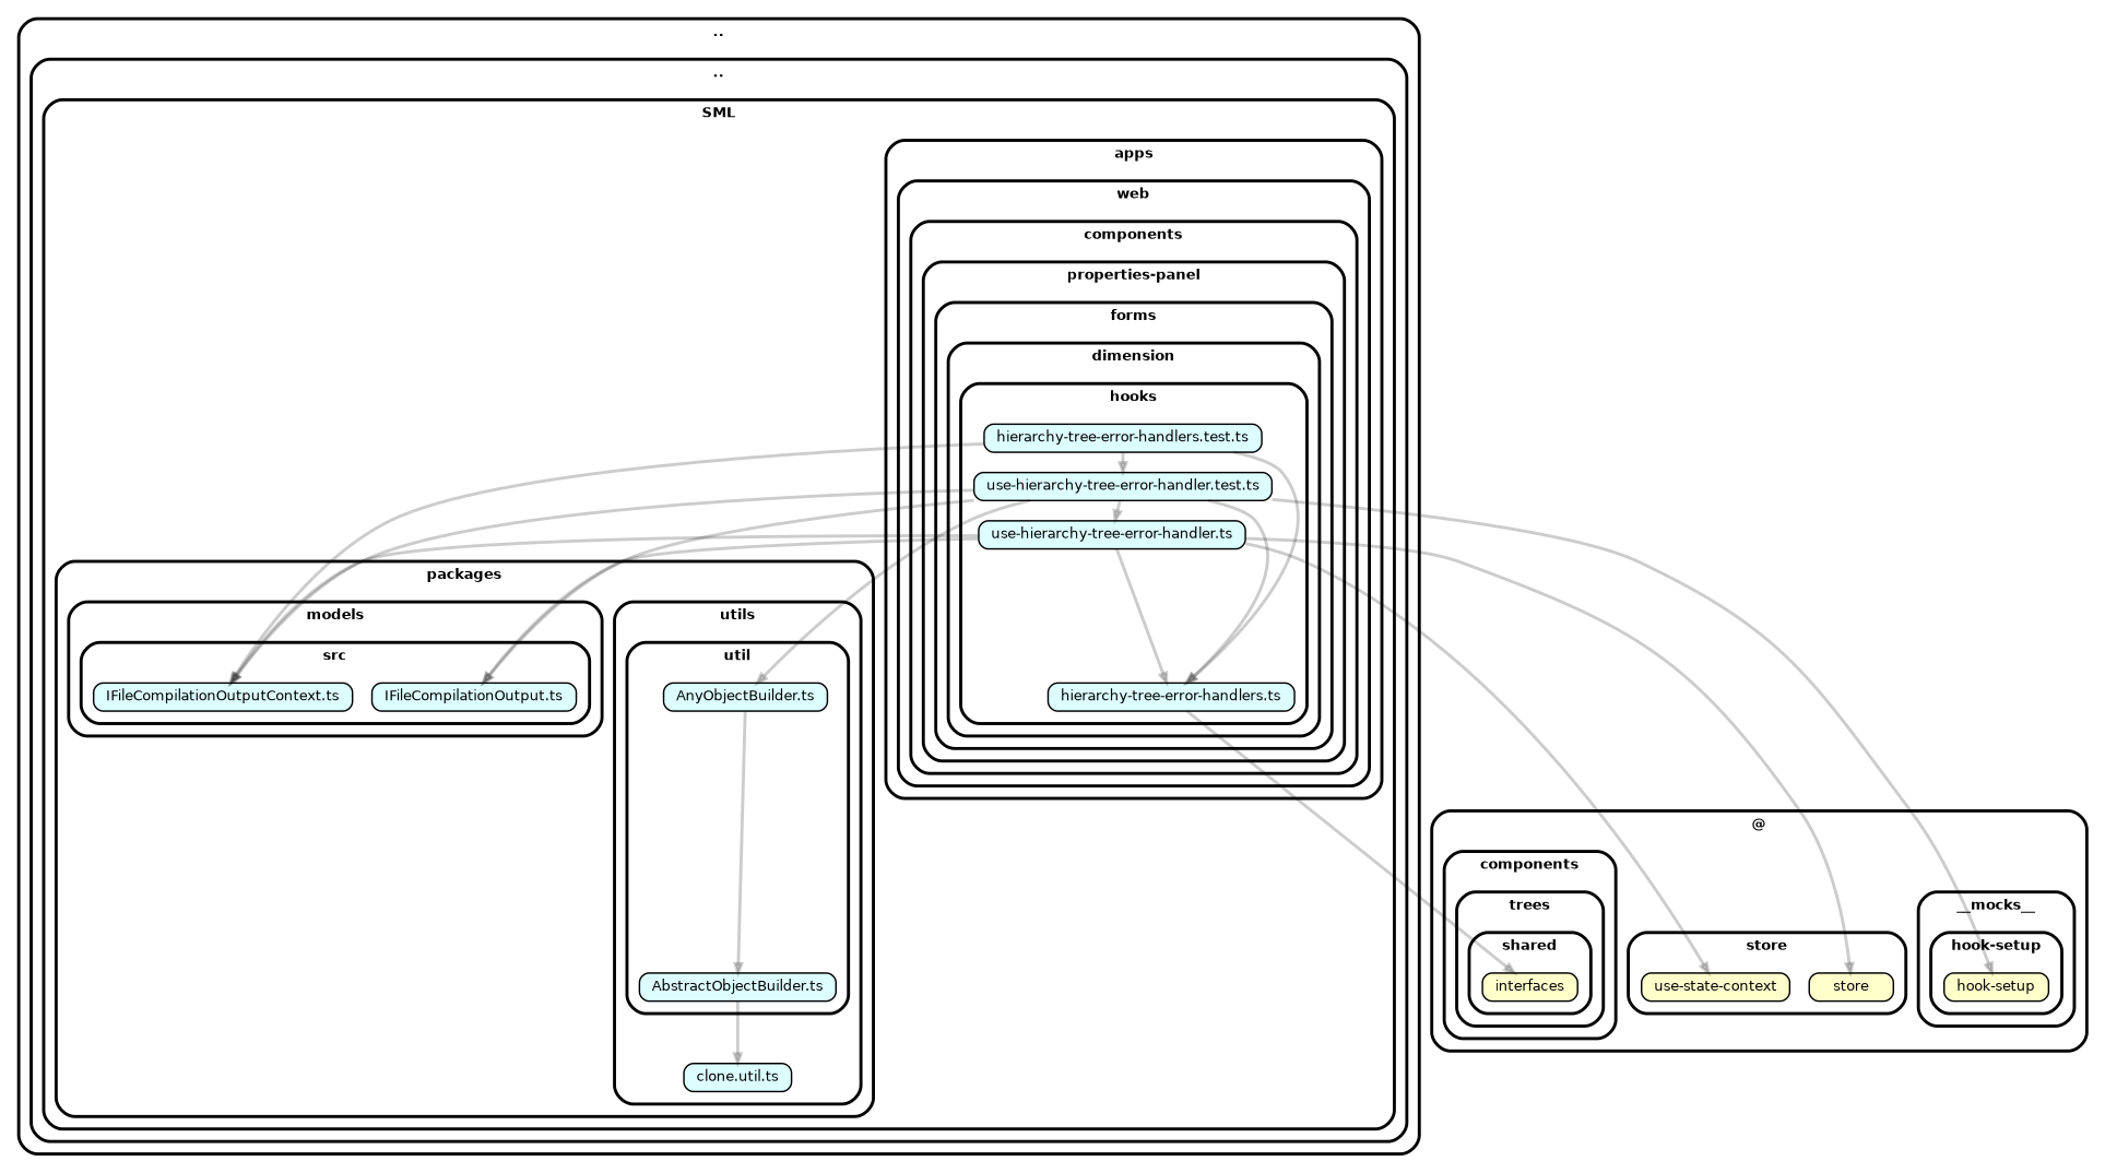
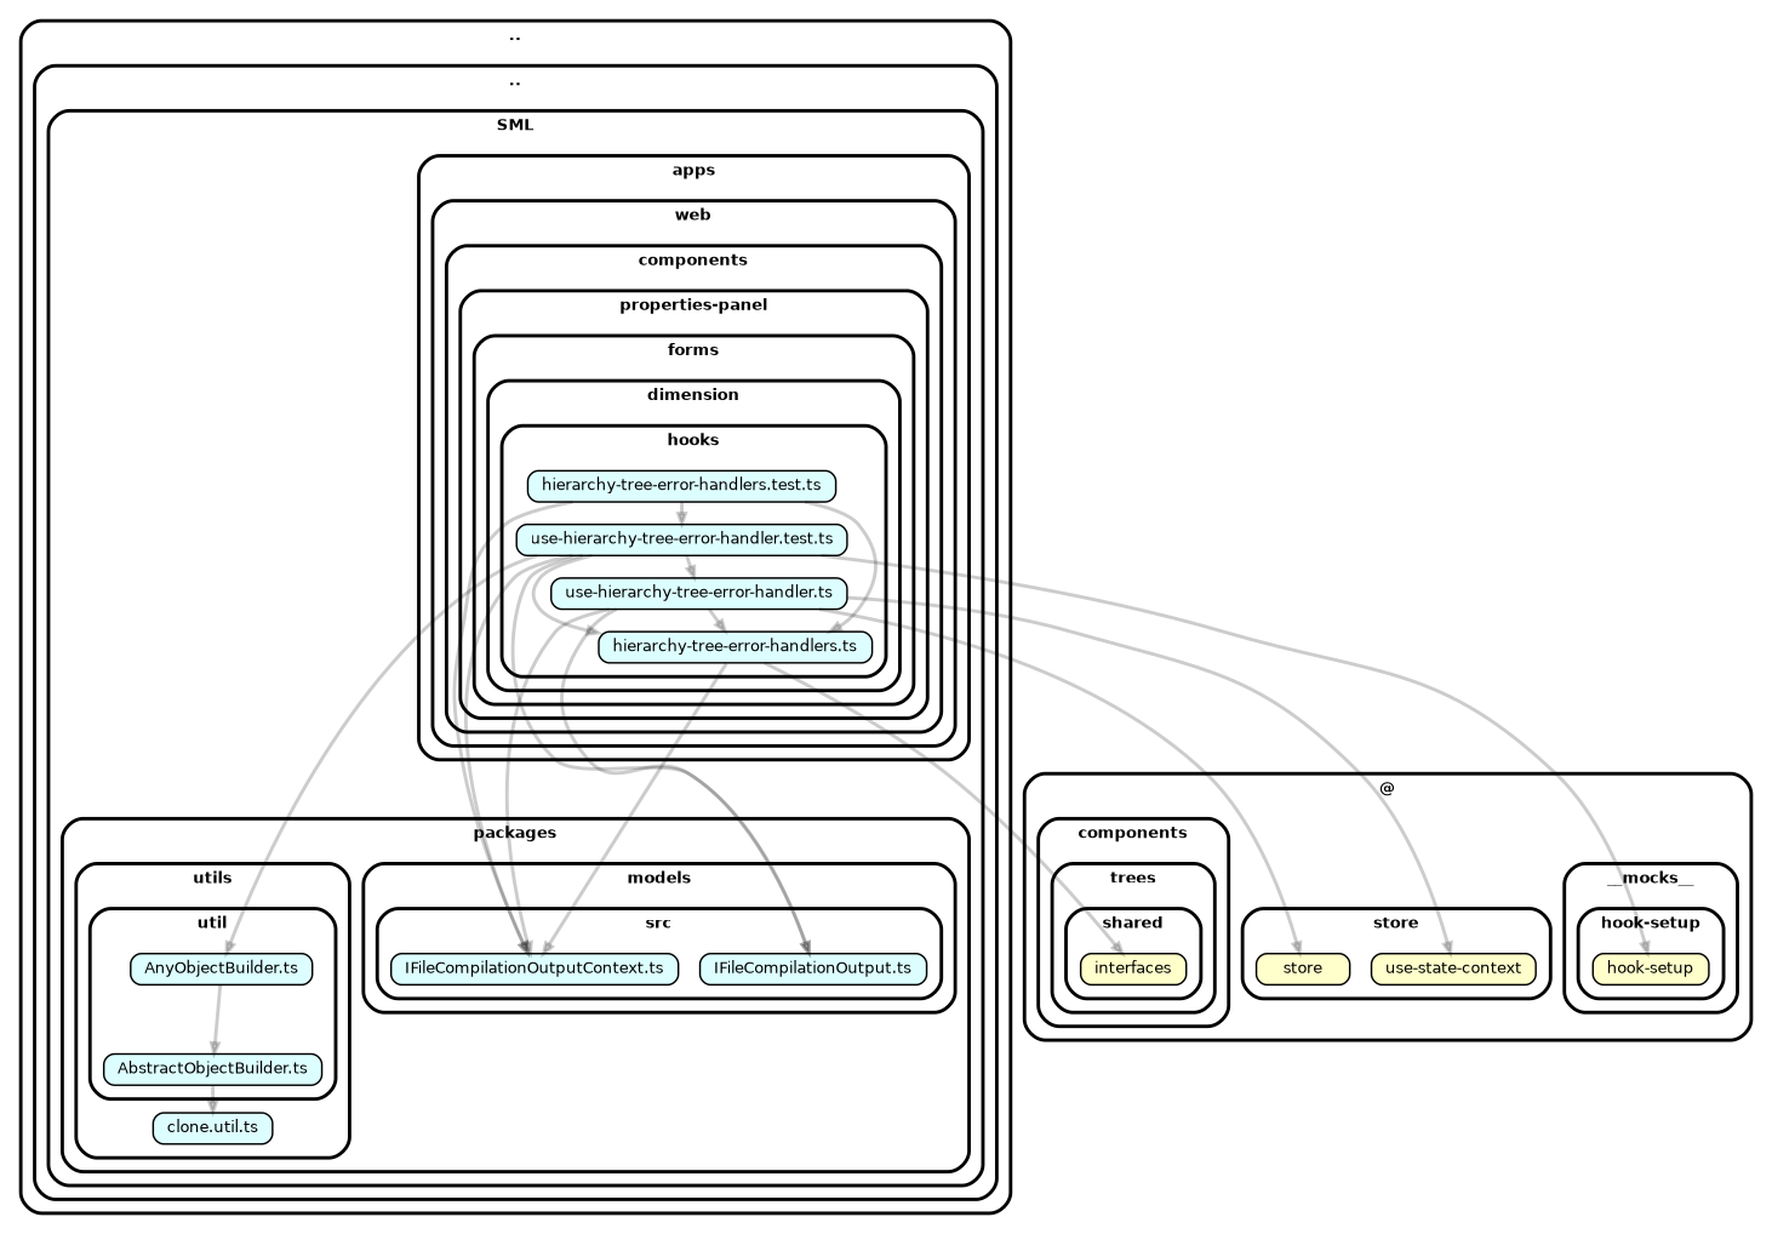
  strict digraph {
    compound=true
    fillcolor="#ffffff"
    fontname="Helvetica-bold"
    fontsize=9
    nodesep=0.16
    rankdir=TB
    ranksep=0.18
    splines=true
    style="rounded,bold,filled"
    node [color=black fillcolor="#ddfeff" fontcolor=black fontname=Helvetica fontsize=9 shape=box style="rounded, filled"]
    edge [arrowhead=normal arrowsize=0.6 color="#00000033" fontname=Helvetica fontsize=9 penwidth=2.0]
    n1 [height=0.2 label=<hierarchy-tree-error-handlers.test.ts>]
    n2 [height=0.2 label=<hierarchy-tree-error-handlers.ts>]
    n3 [height=0.2 label=<use-hierarchy-tree-error-handler.test.ts>]
    n4 [height=0.2 label=<use-hierarchy-tree-error-handler.ts>]
    n5 [height=0.2 label=<IFileCompilationOutputContext.ts>]
    n6 [height=0.2 label=<IFileCompilationOutput.ts>]
    n7 [height=0.2 label=<AnyObjectBuilder.ts>]
    n8 [height=0.2 label=<AbstractObjectBuilder.ts>]
    n9 [height=0.2 label=<clone.util.ts>]
    n10 [fillcolor="#ffffcc" height=0.2 label=<interfaces>]
    n11 [fillcolor="#ffffcc" height=0.2 label="hook-setup"]
    n12 [fillcolor="#ffffcc" height=0.2 label=store]
    n13 [fillcolor="#ffffcc" height=0.2 label=<use-state-context>]
    subgraph cluster_1 {
      label=".."
      subgraph cluster_2 {
        label=".."
        subgraph cluster_3 {
          label=SML
          subgraph cluster_4 {
            label=apps
            subgraph cluster_5 {
              label=web
              subgraph cluster_6 {
                label=components
                subgraph cluster_7 {
                  label="properties-panel"
                  subgraph cluster_8 {
                    label=forms
                    subgraph cluster_9 {
                      label=dimension
                      subgraph cluster_10 {
                        label=hooks
                        n1
                        n2
                        n3
                        n4
                      }
                    }
                  }
                }
              }
            }
          }
          subgraph cluster_11 {
            label=packages
            subgraph cluster_12 {
              label=models
              subgraph cluster_13 {
                label=src
                n5
                n6
              }
            }
            subgraph cluster_14 {
              label=utils
              n9
              subgraph cluster_15 {
                label=util
                n7
                n8
              }
            }
          }
        }
      }
    }
    subgraph cluster_16 {
      label="@"
      subgraph cluster_17 {
        label=components
        subgraph cluster_18 {
          label=trees
          subgraph cluster_19 {
            label=shared
            n10
          }
        }
      }
      subgraph cluster_20 {
        label=__mocks__
        subgraph cluster_21 {
          label="hook-setup"
          n11
        }
      }
      subgraph cluster_22 {
        label=store
        n12
        n13
      }
    }
    n1 -> n2
    n1 -> n3
    n1 -> n5
+   n2 -> n5
    n2 -> n10
    n3 -> n2
    n3 -> n4
    n3 -> n5
    n3 -> n6
    n3 -> n7
    n3 -> n11
    n4 -> n2
    n4 -> n5
    n4 -> n6
    n4 -> n12
    n4 -> n13
    n7 -> n8
    n8 -> n9
  }
